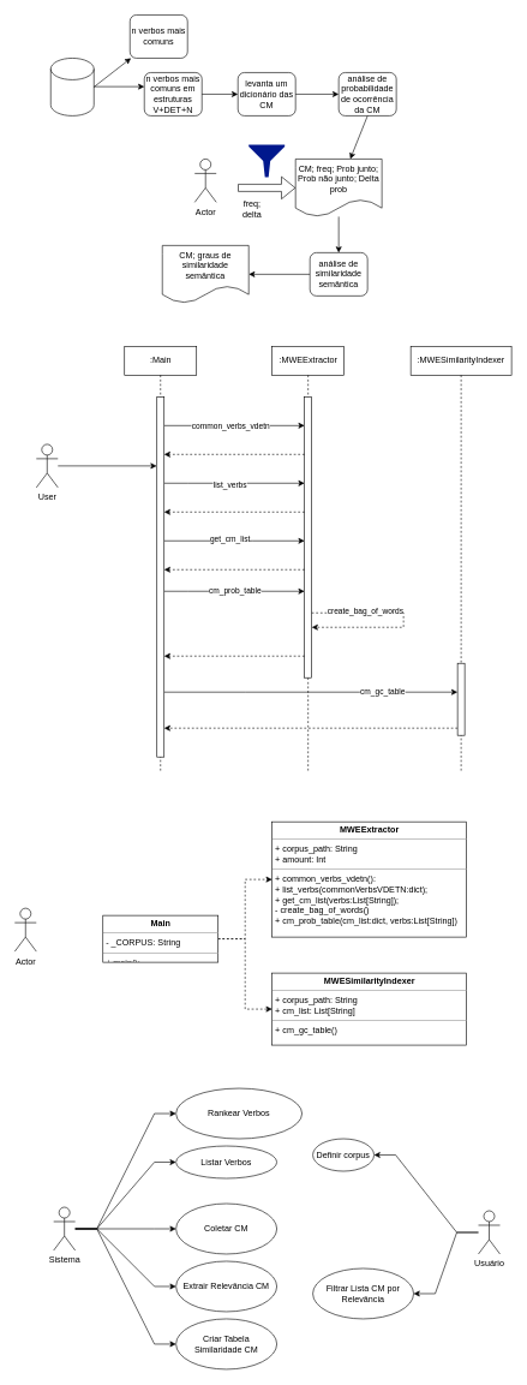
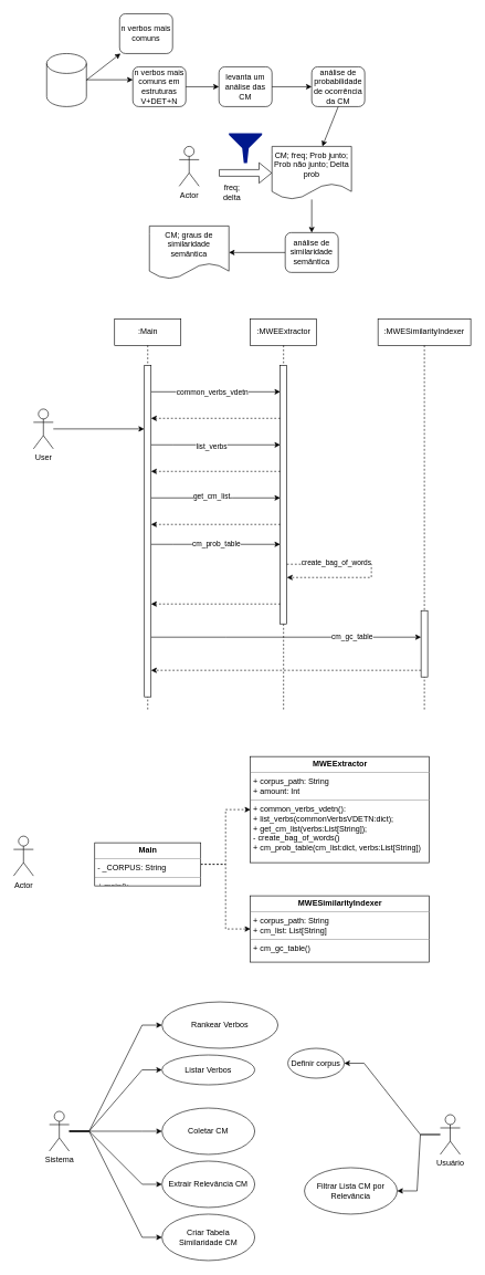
  <mxCell id="0" />
  <mxCell id="1" parent="0" />
  <mxCell id="2" value="Actor" style="shape=umlActor;verticalLabelPosition=bottom;verticalAlign=top;html=1;outlineConnect=0;" parent="1" vertex="1"><mxGeometry x="270" y="220" width="30" height="60" as="geometry" /></mxCell>
  <mxCell id="3" value="" style="shape=cylinder3;whiteSpace=wrap;html=1;boundedLbl=1;backgroundOutline=1;size=15;" parent="1" vertex="1"><mxGeometry x="70" y="80" width="60" height="80" as="geometry" /></mxCell>
  <mxCell id="4" value="" style="endArrow=classic;html=1;exitX=1;exitY=0.5;exitDx=0;exitDy=0;exitPerimeter=0;" parent="1" source="3" target="5" edge="1"><mxGeometry width="50" height="50" relative="1" as="geometry"><mxPoint x="350" y="200" as="sourcePoint" /><mxPoint x="180" y="120" as="targetPoint" /></mxGeometry></mxCell>
  <mxCell id="5" value="n verbos mais comuns" style="rounded=1;whiteSpace=wrap;html=1;" parent="1" vertex="1"><mxGeometry x="180" y="20" width="80" height="60" as="geometry" /></mxCell>
  <mxCell id="6" value="" style="endArrow=classic;html=1;exitX=1;exitY=0.5;exitDx=0;exitDy=0;exitPerimeter=0;" parent="1" edge="1"><mxGeometry width="50" height="50" relative="1" as="geometry"><mxPoint x="130" y="119.5" as="sourcePoint" /><mxPoint x="200" y="119.5" as="targetPoint" /></mxGeometry></mxCell>
  <mxCell id="7" value="n verbos mais comuns em estruturas V+DET+N" style="rounded=1;whiteSpace=wrap;html=1;" parent="1" vertex="1"><mxGeometry x="200" y="100" width="80" height="60" as="geometry" /></mxCell>
  <mxCell id="8" value="" style="endArrow=classic;html=1;exitX=1;exitY=0.5;exitDx=0;exitDy=0;" parent="1" source="7" edge="1"><mxGeometry width="50" height="50" relative="1" as="geometry"><mxPoint x="350" y="180" as="sourcePoint" /><mxPoint x="330" y="130" as="targetPoint" /></mxGeometry></mxCell>
- <mxCell id="9" value="levanta um dicionário das CM" style="rounded=1;whiteSpace=wrap;html=1;" parent="1" vertex="1"><mxGeometry x="330" y="100" width="80" height="60" as="geometry" /></mxCell>
+ <mxCell id="9" value="levanta um análise das CM" style="rounded=1;whiteSpace=wrap;html=1;" parent="1" vertex="1"><mxGeometry x="330" y="100" width="80" height="60" as="geometry" /></mxCell>
  <mxCell id="10" value="análise de probabilidade de ocorrência da CM" style="rounded=1;whiteSpace=wrap;html=1;" parent="1" vertex="1"><mxGeometry x="470" y="100" width="80" height="60" as="geometry" /></mxCell>
  <mxCell id="11" value="" style="endArrow=classic;html=1;entryX=0;entryY=0.5;entryDx=0;entryDy=0;exitX=1;exitY=0.5;exitDx=0;exitDy=0;" parent="1" source="9" target="10" edge="1"><mxGeometry width="50" height="50" relative="1" as="geometry"><mxPoint x="350" y="160" as="sourcePoint" /><mxPoint x="400" y="110" as="targetPoint" /></mxGeometry></mxCell>
  <mxCell id="12" value="" style="endArrow=classic;html=1;exitX=0.5;exitY=1;exitDx=0;exitDy=0;" parent="1" source="10" target="14" edge="1"><mxGeometry width="50" height="50" relative="1" as="geometry"><mxPoint x="550" y="130" as="sourcePoint" /><mxPoint x="610" y="130" as="targetPoint" /></mxGeometry></mxCell>
  <mxCell id="13" value="" style="edgeStyle=orthogonalEdgeStyle;rounded=0;orthogonalLoop=1;jettySize=auto;html=1;" parent="1" source="14" target="19" edge="1"><mxGeometry relative="1" as="geometry" /></mxCell>
  <mxCell id="14" value="CM; freq; Prob junto; Prob não junto; Delta prob" style="shape=document;whiteSpace=wrap;html=1;boundedLbl=1;" parent="1" vertex="1"><mxGeometry x="410" y="220" width="120" height="80" as="geometry" /></mxCell>
  <mxCell id="15" value="" style="shape=flexArrow;endArrow=classic;html=1;entryX=0;entryY=0.5;entryDx=0;entryDy=0;" parent="1" target="14" edge="1"><mxGeometry width="50" height="50" relative="1" as="geometry"><mxPoint x="330" y="260" as="sourcePoint" /><mxPoint x="400" y="90" as="targetPoint" /></mxGeometry></mxCell>
  <mxCell id="16" value="" style="aspect=fixed;pointerEvents=1;shadow=0;dashed=0;html=1;strokeColor=none;labelPosition=center;verticalLabelPosition=bottom;verticalAlign=top;align=center;fillColor=#00188D;shape=mxgraph.mscae.enterprise.filter" parent="1" vertex="1"><mxGeometry x="345" y="200" width="50" height="45" as="geometry" /></mxCell>
  <mxCell id="17" value="freq; delta" style="text;html=1;strokeColor=none;fillColor=none;align=center;verticalAlign=middle;whiteSpace=wrap;rounded=0;" parent="1" vertex="1"><mxGeometry x="330" y="280" width="40" height="20" as="geometry" /></mxCell>
  <mxCell id="18" style="edgeStyle=orthogonalEdgeStyle;rounded=0;orthogonalLoop=1;jettySize=auto;html=1;" parent="1" source="19" target="20" edge="1"><mxGeometry relative="1" as="geometry" /></mxCell>
  <mxCell id="19" value="análise de similaridade semântica" style="rounded=1;whiteSpace=wrap;html=1;" parent="1" vertex="1"><mxGeometry x="430" y="350" width="80" height="60" as="geometry" /></mxCell>
  <mxCell id="20" value="CM; graus de similaridade semântica" style="shape=document;whiteSpace=wrap;html=1;boundedLbl=1;" parent="1" vertex="1"><mxGeometry x="225" y="340" width="120" height="80" as="geometry" /></mxCell>
  <mxCell id="21" value="Actor" style="shape=umlActor;verticalLabelPosition=bottom;verticalAlign=top;html=1;" parent="1" vertex="1"><mxGeometry x="20" y="1260" width="30" height="60" as="geometry" /></mxCell>
  <mxCell id="22" style="edgeStyle=orthogonalEdgeStyle;rounded=0;orthogonalLoop=1;jettySize=auto;html=1;dashed=1;" parent="1" source="24" target="25" edge="1"><mxGeometry relative="1" as="geometry" /></mxCell>
  <mxCell id="23" style="edgeStyle=orthogonalEdgeStyle;rounded=0;orthogonalLoop=1;jettySize=auto;html=1;entryX=0;entryY=0.5;entryDx=0;entryDy=0;dashed=1;" parent="1" source="24" target="26" edge="1"><mxGeometry relative="1" as="geometry" /></mxCell>
  <mxCell id="24" value="&lt;p style=&quot;margin: 0px ; margin-top: 4px ; text-align: center&quot;&gt;&lt;b&gt;Main&lt;/b&gt;&lt;/p&gt;&lt;hr size=&quot;1&quot;&gt;&lt;p style=&quot;margin: 0px ; margin-left: 4px&quot;&gt;- _CORPUS: String&lt;/p&gt;&lt;hr size=&quot;1&quot;&gt;&lt;p style=&quot;margin: 0px ; margin-left: 4px&quot;&gt;+ main():&lt;/p&gt;" style="verticalAlign=top;align=left;overflow=fill;fontSize=12;fontFamily=Helvetica;html=1;" parent="1" vertex="1"><mxGeometry x="142.5" y="1270" width="160" height="65" as="geometry" /></mxCell>
  <mxCell id="25" value="&lt;p style=&quot;margin: 0px ; margin-top: 4px ; text-align: center&quot;&gt;&lt;b&gt;MWEExtractor&lt;/b&gt;&lt;/p&gt;&lt;hr size=&quot;1&quot;&gt;&lt;p style=&quot;margin: 0px ; margin-left: 4px&quot;&gt;+ corpus_path: String&lt;/p&gt;&lt;p style=&quot;margin: 0px ; margin-left: 4px&quot;&gt;+ amount: Int&lt;/p&gt;&lt;hr size=&quot;1&quot;&gt;&lt;p style=&quot;margin: 0px ; margin-left: 4px&quot;&gt;+ common_verbs_vdetn():&lt;/p&gt;&lt;p style=&quot;margin: 0px ; margin-left: 4px&quot;&gt;+ list_verbs(commonVerbsVDETN:dict);&lt;/p&gt;&lt;p style=&quot;margin: 0px ; margin-left: 4px&quot;&gt;+&amp;nbsp;get_cm_list(verbs:List[String]);&lt;/p&gt;&lt;p style=&quot;margin: 0px ; margin-left: 4px&quot;&gt;-&amp;nbsp;create_bag_of_words()&lt;/p&gt;&lt;p style=&quot;margin: 0px ; margin-left: 4px&quot;&gt;+&amp;nbsp;cm_prob_table(cm_list:dict, verbs:List[String])&lt;/p&gt;" style="verticalAlign=top;align=left;overflow=fill;fontSize=12;fontFamily=Helvetica;html=1;" parent="1" vertex="1"><mxGeometry x="377.5" y="1140" width="270" height="160" as="geometry" /></mxCell>
  <mxCell id="26" value="&lt;p style=&quot;margin: 0px ; margin-top: 4px ; text-align: center&quot;&gt;&lt;b&gt;MWESimilarityIndexer&lt;/b&gt;&lt;br&gt;&lt;/p&gt;&lt;hr size=&quot;1&quot;&gt;&lt;p style=&quot;margin: 0px ; margin-left: 4px&quot;&gt;+ corpus_path: String&lt;/p&gt;&lt;p style=&quot;margin: 0px ; margin-left: 4px&quot;&gt;+ cm_list: List[String]&lt;/p&gt;&lt;hr size=&quot;1&quot;&gt;&lt;p style=&quot;margin: 0px ; margin-left: 4px&quot;&gt;+&amp;nbsp;cm_gc_table()&lt;/p&gt;" style="verticalAlign=top;align=left;overflow=fill;fontSize=12;fontFamily=Helvetica;html=1;" parent="1" vertex="1"><mxGeometry x="377.5" y="1350" width="270" height="100" as="geometry" /></mxCell>
  <mxCell id="27" style="edgeStyle=orthogonalEdgeStyle;rounded=0;sketch=0;orthogonalLoop=1;jettySize=auto;html=1;entryX=-0.033;entryY=0.192;entryDx=0;entryDy=0;entryPerimeter=0;" parent="1" source="28" target="39" edge="1"><mxGeometry relative="1" as="geometry" /></mxCell>
  <mxCell id="28" value="User" style="shape=umlActor;verticalLabelPosition=bottom;verticalAlign=top;html=1;" parent="1" vertex="1"><mxGeometry x="50" y="616" width="30" height="60" as="geometry" /></mxCell>
  <mxCell id="29" value=":Main" style="shape=umlLifeline;perimeter=lifelinePerimeter;whiteSpace=wrap;html=1;container=1;collapsible=0;recursiveResize=0;outlineConnect=0;" parent="1" vertex="1"><mxGeometry x="172.5" y="480" width="100" height="590" as="geometry" /></mxCell>
  <mxCell id="30" style="edgeStyle=orthogonalEdgeStyle;rounded=0;sketch=0;orthogonalLoop=1;jettySize=auto;html=1;" parent="1" source="39" target="41" edge="1"><mxGeometry relative="1" as="geometry"><Array as="points"><mxPoint x="270" y="590" /><mxPoint x="270" y="590" /></Array></mxGeometry></mxCell>
  <mxCell id="31" value="common_verbs_vdetn" style="edgeLabel;html=1;align=center;verticalAlign=middle;resizable=0;points=[];" parent="30" vertex="1" connectable="0"><mxGeometry x="-0.198" relative="1" as="geometry"><mxPoint x="14" as="offset" /></mxGeometry></mxCell>
  <mxCell id="32" style="edgeStyle=orthogonalEdgeStyle;rounded=0;sketch=0;orthogonalLoop=1;jettySize=auto;html=1;" parent="1" source="39" target="41" edge="1"><mxGeometry relative="1" as="geometry"><Array as="points"><mxPoint x="260" y="670" /><mxPoint x="260" y="670" /></Array></mxGeometry></mxCell>
  <mxCell id="33" value="list_verbs" style="edgeLabel;html=1;align=center;verticalAlign=middle;resizable=0;points=[];" parent="32" vertex="1" connectable="0"><mxGeometry x="-0.195" y="-1" relative="1" as="geometry"><mxPoint x="13" as="offset" /></mxGeometry></mxCell>
  <mxCell id="34" style="edgeStyle=orthogonalEdgeStyle;rounded=0;sketch=0;orthogonalLoop=1;jettySize=auto;html=1;" parent="1" source="39" target="41" edge="1"><mxGeometry relative="1" as="geometry"><mxPoint x="390" y="740" as="targetPoint" /><Array as="points"><mxPoint x="350" y="750" /><mxPoint x="350" y="750" /></Array></mxGeometry></mxCell>
  <mxCell id="35" value="get_cm_list" style="edgeLabel;html=1;align=center;verticalAlign=middle;resizable=0;points=[];" parent="34" vertex="1" connectable="0"><mxGeometry x="-0.23" y="3" relative="1" as="geometry"><mxPoint x="16" as="offset" /></mxGeometry></mxCell>
  <mxCell id="36" value="cm_prob_table" style="edgeStyle=orthogonalEdgeStyle;rounded=0;sketch=0;orthogonalLoop=1;jettySize=auto;html=1;" parent="1" source="39" target="41" edge="1"><mxGeometry relative="1" as="geometry"><Array as="points"><mxPoint x="260" y="820" /><mxPoint x="260" y="820" /></Array></mxGeometry></mxCell>
  <mxCell id="37" style="edgeStyle=orthogonalEdgeStyle;rounded=0;sketch=0;orthogonalLoop=1;jettySize=auto;html=1;" parent="1" source="39" target="51" edge="1"><mxGeometry relative="1" as="geometry"><Array as="points"><mxPoint x="340" y="960" /><mxPoint x="340" y="960" /></Array></mxGeometry></mxCell>
  <mxCell id="38" value="cm_gc_table" style="edgeLabel;html=1;align=center;verticalAlign=middle;resizable=0;points=[];" parent="37" vertex="1" connectable="0"><mxGeometry x="-0.42" y="3" relative="1" as="geometry"><mxPoint x="185" y="2" as="offset" /></mxGeometry></mxCell>
  <mxCell id="39" value="" style="html=1;points=[];perimeter=orthogonalPerimeter;" parent="1" vertex="1"><mxGeometry x="217.5" y="550" width="10" height="500" as="geometry" /></mxCell>
  <mxCell id="40" value=":&lt;span&gt;MWEExtractor&lt;/span&gt;" style="shape=umlLifeline;perimeter=lifelinePerimeter;whiteSpace=wrap;html=1;container=1;collapsible=0;recursiveResize=0;outlineConnect=0;" parent="1" vertex="1"><mxGeometry x="377.5" y="480" width="100" height="590" as="geometry" /></mxCell>
  <mxCell id="41" value="" style="html=1;points=[];perimeter=orthogonalPerimeter;" parent="40" vertex="1"><mxGeometry x="45" y="70" width="10" height="390" as="geometry" /></mxCell>
  <mxCell id="42" style="edgeStyle=orthogonalEdgeStyle;rounded=0;sketch=0;orthogonalLoop=1;jettySize=auto;html=1;dashed=1;" parent="40" source="41" target="41" edge="1"><mxGeometry relative="1" as="geometry"><Array as="points"><mxPoint x="182.5" y="370" /><mxPoint x="182.5" y="390" /></Array></mxGeometry></mxCell>
  <mxCell id="43" value="Text" style="edgeLabel;html=1;align=center;verticalAlign=middle;resizable=0;points=[];" parent="42" vertex="1" connectable="0"><mxGeometry x="-0.432" y="4" relative="1" as="geometry"><mxPoint as="offset" /></mxGeometry></mxCell>
  <mxCell id="44" value="create_bag_of_words" style="edgeLabel;html=1;align=center;verticalAlign=middle;resizable=0;points=[];" parent="42" vertex="1" connectable="0"><mxGeometry x="-0.46" y="4" relative="1" as="geometry"><mxPoint as="offset" /></mxGeometry></mxCell>
  <mxCell id="45" style="edgeStyle=orthogonalEdgeStyle;rounded=0;sketch=0;orthogonalLoop=1;jettySize=auto;html=1;dashed=1;" parent="1" source="41" target="39" edge="1"><mxGeometry relative="1" as="geometry"><mxPoint x="230" y="630" as="targetPoint" /><Array as="points"><mxPoint x="350" y="630" /><mxPoint x="350" y="630" /></Array></mxGeometry></mxCell>
  <mxCell id="46" style="edgeStyle=orthogonalEdgeStyle;rounded=0;sketch=0;orthogonalLoop=1;jettySize=auto;html=1;dashed=1;" parent="1" source="41" target="39" edge="1"><mxGeometry relative="1" as="geometry"><mxPoint x="230" y="705" as="targetPoint" /><Array as="points"><mxPoint x="260" y="710" /><mxPoint x="260" y="710" /></Array></mxGeometry></mxCell>
  <mxCell id="47" style="edgeStyle=orthogonalEdgeStyle;rounded=0;sketch=0;orthogonalLoop=1;jettySize=auto;html=1;dashed=1;" parent="1" source="41" target="39" edge="1"><mxGeometry relative="1" as="geometry"><mxPoint x="240" y="795" as="targetPoint" /><Array as="points"><mxPoint x="350" y="790" /><mxPoint x="350" y="790" /></Array></mxGeometry></mxCell>
  <mxCell id="48" style="edgeStyle=orthogonalEdgeStyle;rounded=0;sketch=0;orthogonalLoop=1;jettySize=auto;html=1;dashed=1;" parent="1" source="41" target="39" edge="1"><mxGeometry relative="1" as="geometry"><Array as="points"><mxPoint x="310" y="910" /><mxPoint x="310" y="910" /></Array></mxGeometry></mxCell>
  <mxCell id="49" value=":MWESimilarityIndexer" style="shape=umlLifeline;perimeter=lifelinePerimeter;whiteSpace=wrap;html=1;container=1;collapsible=0;recursiveResize=0;outlineConnect=0;" parent="1" vertex="1"><mxGeometry x="570" y="480" width="140" height="590" as="geometry" /></mxCell>
  <mxCell id="50" style="edgeStyle=orthogonalEdgeStyle;rounded=0;sketch=0;orthogonalLoop=1;jettySize=auto;html=1;dashed=1;" parent="1" source="51" target="39" edge="1"><mxGeometry relative="1" as="geometry"><Array as="points"><mxPoint x="540" y="1010" /><mxPoint x="540" y="1010" /></Array></mxGeometry></mxCell>
  <mxCell id="51" value="" style="html=1;points=[];perimeter=orthogonalPerimeter;" parent="1" vertex="1"><mxGeometry x="635" y="920" width="10" height="100" as="geometry" /></mxCell>
  <mxCell id="52" style="rounded=0;sketch=0;orthogonalLoop=1;jettySize=auto;html=1;entryX=0;entryY=0.5;entryDx=0;entryDy=0;edgeStyle=entityRelationEdgeStyle;" parent="1" source="57" target="58" edge="1"><mxGeometry relative="1" as="geometry" /></mxCell>
  <mxCell id="53" style="rounded=0;sketch=0;orthogonalLoop=1;jettySize=auto;html=1;entryX=0;entryY=0.5;entryDx=0;entryDy=0;edgeStyle=entityRelationEdgeStyle;" parent="1" source="57" target="59" edge="1"><mxGeometry relative="1" as="geometry" /></mxCell>
  <mxCell id="54" style="rounded=0;sketch=0;orthogonalLoop=1;jettySize=auto;html=1;entryX=0;entryY=0.5;entryDx=0;entryDy=0;edgeStyle=entityRelationEdgeStyle;" parent="1" source="57" target="60" edge="1"><mxGeometry relative="1" as="geometry" /></mxCell>
  <mxCell id="55" style="rounded=0;sketch=0;orthogonalLoop=1;jettySize=auto;html=1;entryX=0;entryY=0.5;entryDx=0;entryDy=0;edgeStyle=entityRelationEdgeStyle;" parent="1" source="57" target="61" edge="1"><mxGeometry relative="1" as="geometry" /></mxCell>
  <mxCell id="56" style="rounded=0;sketch=0;orthogonalLoop=1;jettySize=auto;html=1;entryX=0;entryY=0.5;entryDx=0;entryDy=0;edgeStyle=entityRelationEdgeStyle;" parent="1" source="57" target="62" edge="1"><mxGeometry relative="1" as="geometry" /></mxCell>
  <mxCell id="57" value="Sistema" style="shape=umlActor;verticalLabelPosition=bottom;verticalAlign=top;html=1;" parent="1" vertex="1"><mxGeometry x="74" y="1675" width="30" height="60" as="geometry" /></mxCell>
  <mxCell id="58" value="Rankear Verbos" style="ellipse;whiteSpace=wrap;html=1;" parent="1" vertex="1"><mxGeometry x="244" y="1510" width="175" height="70" as="geometry" /></mxCell>
  <mxCell id="59" value="Listar Verbos" style="ellipse;whiteSpace=wrap;html=1;" parent="1" vertex="1"><mxGeometry x="244" y="1590" width="140" height="45" as="geometry" /></mxCell>
  <mxCell id="60" value="Coletar CM" style="ellipse;whiteSpace=wrap;html=1;" parent="1" vertex="1"><mxGeometry x="244" y="1670" width="140" height="70" as="geometry" /></mxCell>
  <mxCell id="61" value="Extrair Relevância CM" style="ellipse;whiteSpace=wrap;html=1;" parent="1" vertex="1"><mxGeometry x="244" y="1750" width="140" height="70" as="geometry" /></mxCell>
  <mxCell id="62" value="Criar Tabela &lt;br&gt;Similaridade CM" style="ellipse;whiteSpace=wrap;html=1;" parent="1" vertex="1"><mxGeometry x="244" y="1830" width="140" height="70" as="geometry" /></mxCell>
  <mxCell id="63" style="edgeStyle=entityRelationEdgeStyle;rounded=0;sketch=0;orthogonalLoop=1;jettySize=auto;html=1;" parent="1" source="65" target="66" edge="1"><mxGeometry relative="1" as="geometry" /></mxCell>
  <mxCell id="64" style="edgeStyle=entityRelationEdgeStyle;rounded=0;sketch=0;orthogonalLoop=1;jettySize=auto;html=1;" parent="1" source="65" target="67" edge="1"><mxGeometry relative="1" as="geometry" /></mxCell>
  <mxCell id="65" value="Usuário" style="shape=umlActor;verticalLabelPosition=bottom;verticalAlign=top;html=1;" parent="1" vertex="1"><mxGeometry x="664" y="1680" width="30" height="60" as="geometry" /></mxCell>
  <mxCell id="66" value="Definir corpus" style="ellipse;whiteSpace=wrap;html=1;" parent="1" vertex="1"><mxGeometry x="434" y="1580" width="85" height="45" as="geometry" /></mxCell>
- <mxCell id="67" value="Filtrar Lista CM por Relevância" style="ellipse;whiteSpace=wrap;html=1;" parent="1" vertex="1"><mxGeometry x="434" y="1760" width="140" height="70" as="geometry" /></mxCell>
+ <mxCell id="67" value="Filtrar Lista CM por Relevância" style="ellipse;whiteSpace=wrap;html=1;" parent="1" vertex="1"><mxGeometry x="459" y="1760" width="140" height="70" as="geometry" /></mxCell>
